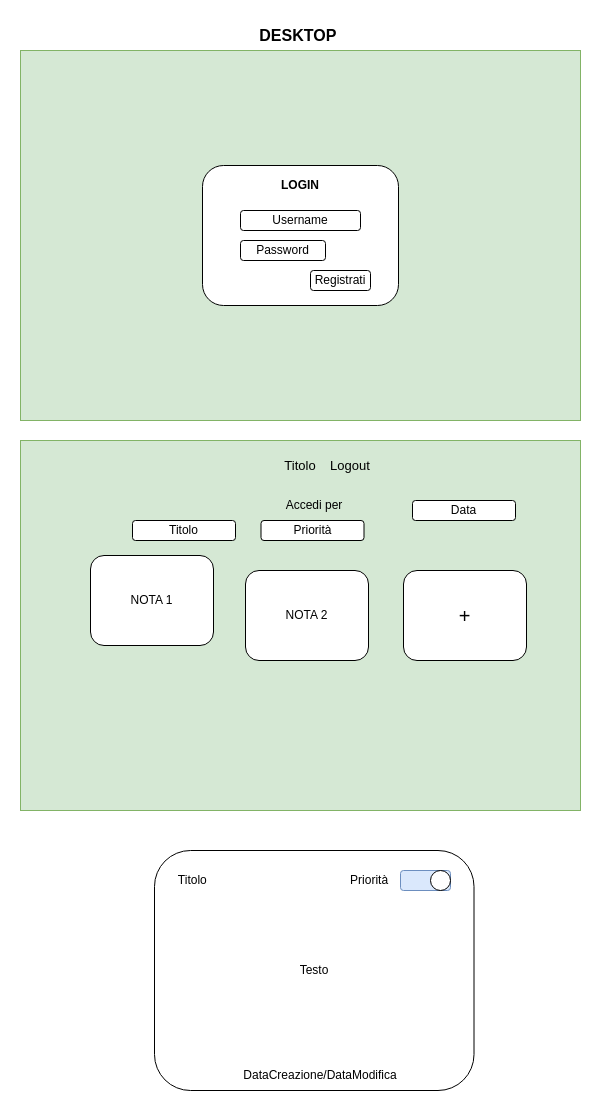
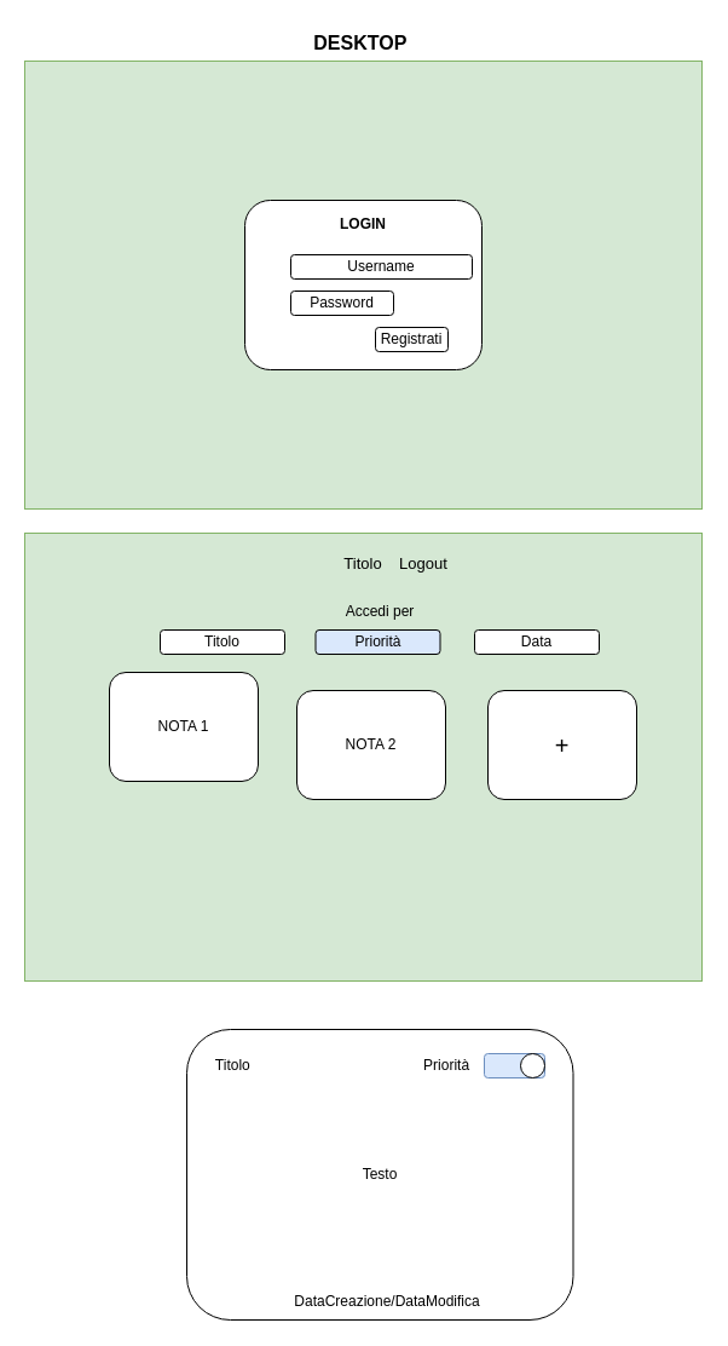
  <mxCell id="0" />
  <mxCell id="1" parent="0" />
  <mxCell id="2" value="" style="rounded=0;whiteSpace=wrap;html=1;fillColor=#d5e8d4;strokeColor=#82b366;" parent="1" vertex="1"><mxGeometry x="20" y="50" width="560" height="370" as="geometry" /></mxCell>
  <mxCell id="3" value="" style="rounded=1;whiteSpace=wrap;html=1;" parent="1" vertex="1"><mxGeometry x="202" y="165" width="196" height="140" as="geometry" /></mxCell>
  <mxCell id="4" value="&lt;b&gt;LOGIN&lt;/b&gt;" style="text;html=1;strokeColor=none;fillColor=none;align=center;verticalAlign=middle;whiteSpace=wrap;rounded=0;" parent="1" vertex="1"><mxGeometry x="270" y="170" width="60" height="30" as="geometry" /></mxCell>
- <mxCell id="5" value="Username" style="rounded=1;whiteSpace=wrap;html=1;" parent="1" vertex="1"><mxGeometry x="240" y="210" width="120" height="20" as="geometry" /></mxCell>
+ <mxCell id="5" value="Username" style="rounded=1;whiteSpace=wrap;html=1;" parent="1" vertex="1"><mxGeometry x="240" y="210" width="150" height="20" as="geometry" /></mxCell>
  <mxCell id="6" value="Password" style="rounded=1;whiteSpace=wrap;html=1;" parent="1" vertex="1"><mxGeometry x="240" y="240" width="85" height="20" as="geometry" /></mxCell>
  <mxCell id="7" value="Registrati" style="rounded=1;whiteSpace=wrap;html=1;" parent="1" vertex="1"><mxGeometry x="310" y="270" width="60" height="20" as="geometry" /></mxCell>
  <mxCell id="8" value="&lt;font size=&quot;1&quot; style=&quot;&quot;&gt;&lt;b style=&quot;font-size: 16px;&quot;&gt;DESKTOP&amp;nbsp;&lt;/b&gt;&lt;/font&gt;" style="text;html=1;strokeColor=none;fillColor=none;align=center;verticalAlign=middle;whiteSpace=wrap;rounded=0;" parent="1" vertex="1"><mxGeometry x="270" y="20" width="60" height="30" as="geometry" /></mxCell>
  <mxCell id="9" value="" style="rounded=0;whiteSpace=wrap;html=1;fillColor=#d5e8d4;strokeColor=#82b366;" parent="1" vertex="1"><mxGeometry x="20" y="440" width="560" height="370" as="geometry" /></mxCell>
  <mxCell id="10" value="&lt;font style=&quot;font-size: 13px;&quot;&gt;Titolo&lt;/font&gt;" style="text;html=1;strokeColor=none;fillColor=none;align=center;verticalAlign=middle;whiteSpace=wrap;rounded=0;" parent="1" vertex="1"><mxGeometry x="270" y="450" width="60" height="30" as="geometry" /></mxCell>
  <mxCell id="11" value="&lt;font style=&quot;font-size: 13px;&quot;&gt;Logout&lt;/font&gt;" style="text;html=1;strokeColor=none;fillColor=none;align=center;verticalAlign=middle;whiteSpace=wrap;rounded=0;" parent="1" vertex="1"><mxGeometry x="320" y="450" width="60" height="30" as="geometry" /></mxCell>
  <mxCell id="12" value="NOTA 1" style="rounded=1;whiteSpace=wrap;html=1;" parent="1" vertex="1"><mxGeometry x="90" y="555" width="123" height="90" as="geometry" /></mxCell>
  <mxCell id="13" value="NOTA 2" style="rounded=1;whiteSpace=wrap;html=1;" parent="1" vertex="1"><mxGeometry x="245" y="570" width="123" height="90" as="geometry" /></mxCell>
  <mxCell id="14" value="&lt;font style=&quot;font-size: 20px;&quot;&gt;+&lt;/font&gt;" style="rounded=1;whiteSpace=wrap;html=1;" parent="1" vertex="1"><mxGeometry x="403" y="570" width="123" height="90" as="geometry" /></mxCell>
  <mxCell id="15" value="Titolo" style="rounded=1;whiteSpace=wrap;html=1;" vertex="1" parent="1"><mxGeometry x="132" y="520" width="103" height="20" as="geometry" /></mxCell>
- <mxCell id="16" value="Priorità" style="rounded=1;whiteSpace=wrap;html=1;" vertex="1" parent="1"><mxGeometry x="260.5" y="520" width="103" height="20" as="geometry" /></mxCell>
- <mxCell id="17" value="Data" style="rounded=1;whiteSpace=wrap;html=1;" vertex="1" parent="1"><mxGeometry x="412" y="500" width="103" height="20" as="geometry" /></mxCell>
+ <mxCell id="16" value="Priorità" style="rounded=1;whiteSpace=wrap;html=1;fillColor=#dae8fc;" vertex="1" parent="1"><mxGeometry x="260.5" y="520" width="103" height="20" as="geometry" /></mxCell>
+ <mxCell id="17" value="Data" style="rounded=1;whiteSpace=wrap;html=1;" vertex="1" parent="1"><mxGeometry x="392" y="520" width="103" height="20" as="geometry" /></mxCell>
  <mxCell id="18" value="Accedi per" style="text;html=1;align=center;verticalAlign=middle;whiteSpace=wrap;rounded=0;" vertex="1" parent="1"><mxGeometry x="284" y="490" width="60" height="30" as="geometry" /></mxCell>
  <mxCell id="19" value="Testo" style="rounded=1;whiteSpace=wrap;html=1;" vertex="1" parent="1"><mxGeometry x="154" y="850" width="319.5" height="240" as="geometry" /></mxCell>
  <mxCell id="20" value="" style="rounded=1;whiteSpace=wrap;html=1;fillColor=#dae8fc;strokeColor=#6c8ebf;" vertex="1" parent="1"><mxGeometry x="400" y="870" width="50" height="20" as="geometry" /></mxCell>
  <mxCell id="21" value="" style="ellipse;whiteSpace=wrap;html=1;aspect=fixed;" vertex="1" parent="1"><mxGeometry x="430" y="870" width="20" height="20" as="geometry" /></mxCell>
  <mxCell id="22" value="Titolo&amp;nbsp; &amp;nbsp; &amp;nbsp; &amp;nbsp; &amp;nbsp; &amp;nbsp; &amp;nbsp; &amp;nbsp; &amp;nbsp; &amp;nbsp; &amp;nbsp; &amp;nbsp; &amp;nbsp; &amp;nbsp; &amp;nbsp; &amp;nbsp; &amp;nbsp; &amp;nbsp; &amp;nbsp; &amp;nbsp; &amp;nbsp; &amp;nbsp;Priorità" style="text;html=1;align=center;verticalAlign=middle;whiteSpace=wrap;rounded=0;" vertex="1" parent="1"><mxGeometry x="163" y="865" width="240" height="30" as="geometry" /></mxCell>
  <mxCell id="23" value="DataCreazione/DataModifica" style="text;html=1;align=center;verticalAlign=middle;whiteSpace=wrap;rounded=0;" vertex="1" parent="1"><mxGeometry x="290" y="1060" width="60" height="30" as="geometry" /></mxCell>
